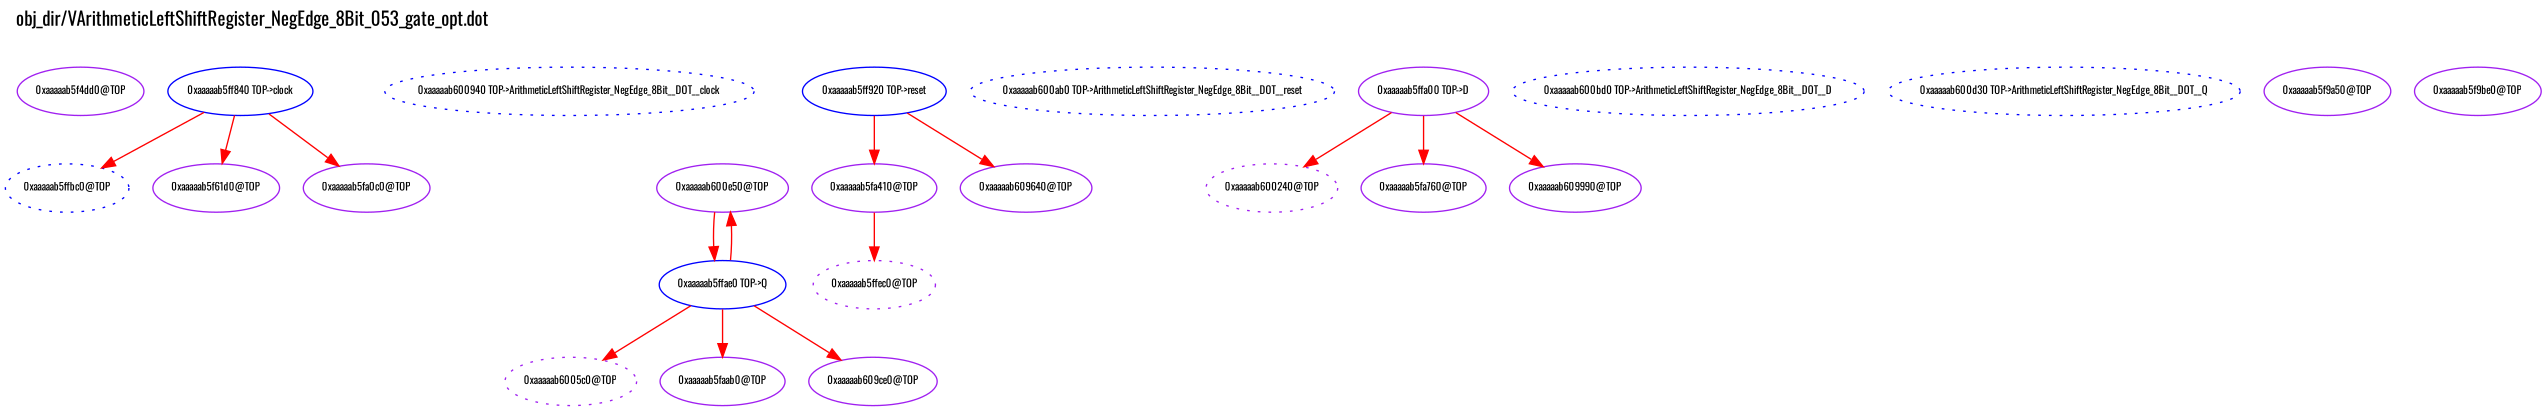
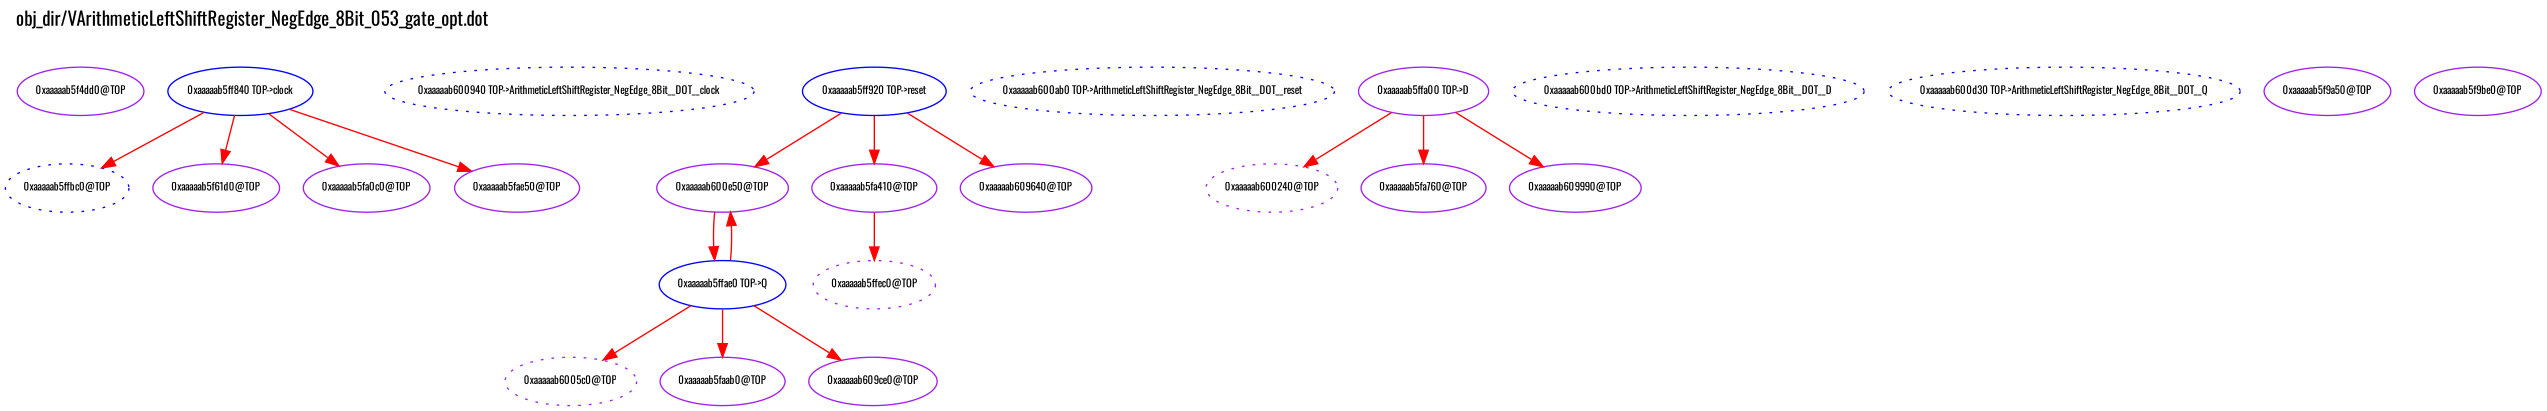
  digraph {
    fontname=Oswald
    label="obj_dir/VArithmeticLeftShiftRegister_NegEdge_8Bit_053_gate_opt.dot"
    labeljust=l
    labelloc=t
    rankdir=TB
    node [color=purple fontname=Oswald fontsize=8]
    edge [color=red fontname=Oswald fontsize=8 weight=1]
    n1 [label="0xaaaaab5f4dd0@TOP"]
    n2 [color=blue label="0xaaaaab5ffbc0@TOP" style=dotted]
    n3 [color=blue label="0xaaaaab5ff840 TOP->clock"]
    n4 [label="0xaaaaab5f61d0@TOP"]
    n5 [label="0xaaaaab5fa0c0@TOP"]
+   n6 [label="0xaaaaab5fae50@TOP"]
    n7 [color=blue label="0xaaaaab600940 TOP->ArithmeticLeftShiftRegister_NegEdge_8Bit__DOT__clock" style=dotted]
    n8 [label="0xaaaaab5ffec0@TOP" style=dotted]
    n9 [color=blue label="0xaaaaab5ff920 TOP->reset"]
    n10 [label="0xaaaaab600e50@TOP"]
    n11 [label="0xaaaaab5fa410@TOP"]
    n12 [label="0xaaaaab609640@TOP"]
    n13 [color=blue label="0xaaaaab5ffae0 TOP->Q"]
    n14 [color=blue label="0xaaaaab600ab0 TOP->ArithmeticLeftShiftRegister_NegEdge_8Bit__DOT__reset" style=dotted]
    n15 [label="0xaaaaab600240@TOP" style=dotted]
    n16 [label="0xaaaaab5ffa00 TOP->D"]
    n17 [label="0xaaaaab5fa760@TOP"]
    n18 [label="0xaaaaab609990@TOP"]
    n19 [color=blue label="0xaaaaab600bd0 TOP->ArithmeticLeftShiftRegister_NegEdge_8Bit__DOT__D" style=dotted]
    n20 [label="0xaaaaab6005c0@TOP" style=dotted]
    n21 [label="0xaaaaab5faab0@TOP"]
    n22 [label="0xaaaaab609ce0@TOP"]
    n23 [color=blue label="0xaaaaab600d30 TOP->ArithmeticLeftShiftRegister_NegEdge_8Bit__DOT__Q" style=dotted]
    n24 [label="0xaaaaab5f9a50@TOP"]
    n25 [label="0xaaaaab5f9be0@TOP"]
    n3 -> n2
    n3 -> n4
    n3 -> n5
+   n3 -> n6
+   n9 -> n10
    n9 -> n11
    n9 -> n12
    n10 -> n13
    n11 -> n8
    n13 -> n10
    n13 -> n20
    n13 -> n21
    n13 -> n22
    n16 -> n15
    n16 -> n17
    n16 -> n18
  }
